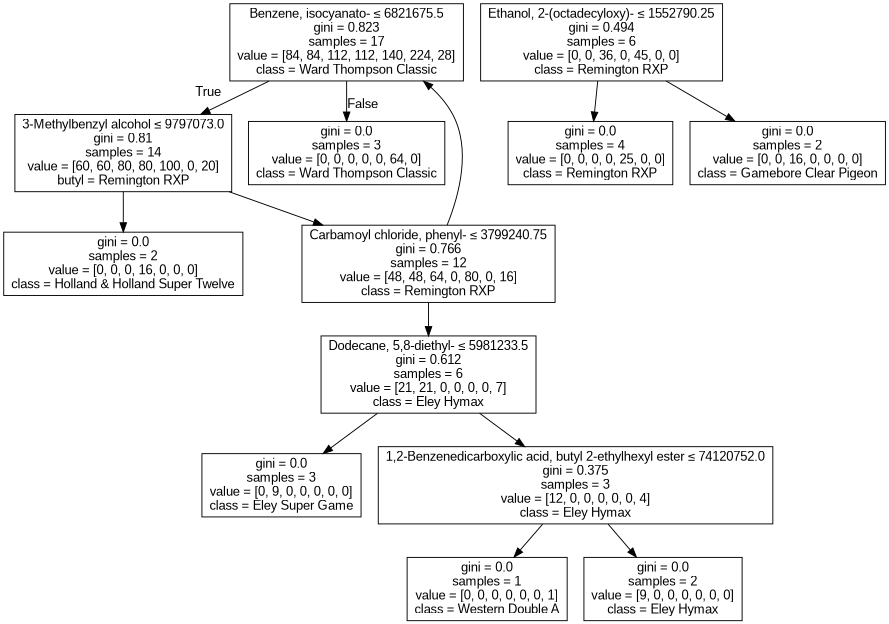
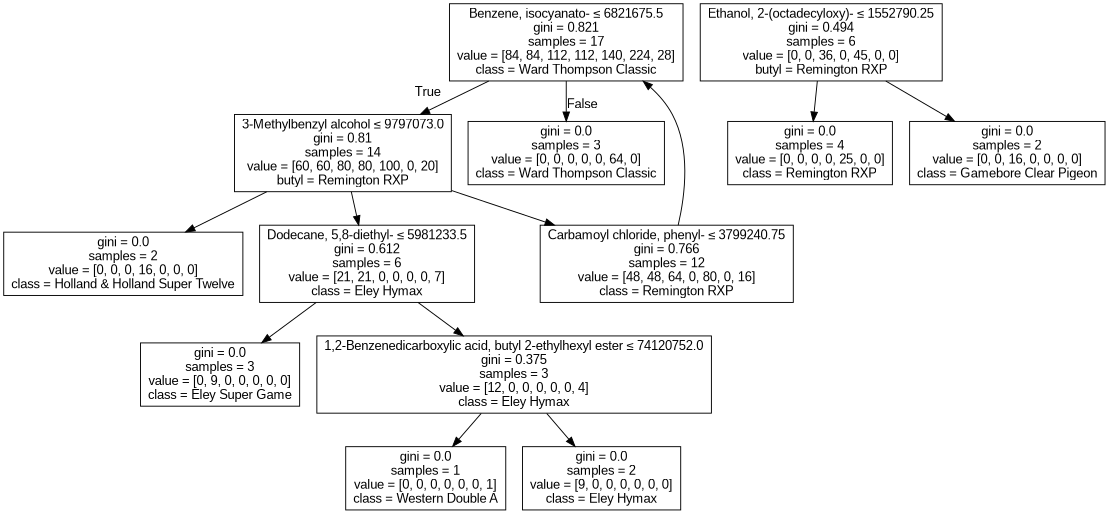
  digraph {
    fontname="Liberation Sans"
    node [fontname="Liberation Sans" shape=box]
    edge [fontname="Liberation Sans"]
-   n1 [label=<Benzene, isocyanato- &le; 6821675.5<br/>gini = 0.823<br/>samples = 17<br/>value = [84, 84, 112, 112, 140, 224, 28]<br/>class = Ward Thompson Classic>]
+   n1 [label=<Benzene, isocyanato- &le; 6821675.5<br/>gini = 0.821<br/>samples = 17<br/>value = [84, 84, 112, 112, 140, 224, 28]<br/>class = Ward Thompson Classic>]
    n2 [label=<3-Methylbenzyl alcohol &le; 9797073.0<br/>gini = 0.81<br/>samples = 14<br/>value = [60, 60, 80, 80, 100, 0, 20]<br/>butyl = Remington RXP>]
    n3 [label=<gini = 0.0<br/>samples = 3<br/>value = [0, 0, 0, 0, 0, 64, 0]<br/>class = Ward Thompson Classic>]
    n4 [label=<Carbamoyl chloride, phenyl- &le; 3799240.75<br/>gini = 0.766<br/>samples = 12<br/>value = [48, 48, 64, 0, 80, 0, 16]<br/>class = Remington RXP>]
    n5 [label=<gini = 0.0<br/>samples = 2<br/>value = [0, 0, 0, 16, 0, 0, 0]<br/>class = Holland &amp; Holland Super Twelve>]
    n6 [label=<Dodecane, 5,8-diethyl- &le; 5981233.5<br/>gini = 0.612<br/>samples = 6<br/>value = [21, 21, 0, 0, 0, 0, 7]<br/>class = Eley Hymax>]
-   n7 [label=<Ethanol, 2-(octadecyloxy)- &le; 1552790.25<br/>gini = 0.494<br/>samples = 6<br/>value = [0, 0, 36, 0, 45, 0, 0]<br/>class = Remington RXP>]
+   n7 [label=<Ethanol, 2-(octadecyloxy)- &le; 1552790.25<br/>gini = 0.494<br/>samples = 6<br/>value = [0, 0, 36, 0, 45, 0, 0]<br/>butyl = Remington RXP>]
    n8 [label=<gini = 0.0<br/>samples = 4<br/>value = [0, 0, 0, 0, 25, 0, 0]<br/>class = Remington RXP>]
    n9 [label=<gini = 0.0<br/>samples = 2<br/>value = [0, 0, 16, 0, 0, 0, 0]<br/>class = Gamebore Clear Pigeon>]
    n10 [label=<gini = 0.0<br/>samples = 3<br/>value = [0, 9, 0, 0, 0, 0, 0]<br/>class = Eley Super Game>]
    n11 [label=<1,2-Benzenedicarboxylic acid, butyl 2-ethylhexyl ester &le; 74120752.0<br/>gini = 0.375<br/>samples = 3<br/>value = [12, 0, 0, 0, 0, 0, 4]<br/>class = Eley Hymax>]
    n12 [label=<gini = 0.0<br/>samples = 1<br/>value = [0, 0, 0, 0, 0, 0, 1]<br/>class = Western Double A>]
    n13 [label=<gini = 0.0<br/>samples = 2<br/>value = [9, 0, 0, 0, 0, 0, 0]<br/>class = Eley Hymax>]
    n1 -> n2 [headlabel=True labelangle=45 labeldistance=2.5]
    n1 -> n3 [headlabel=False labelangle=-45 labeldistance=2.5]
    n2 -> n4
    n2 -> n5
    n4 -> n1
-   n4 -> n6
+   n2 -> n6
    n6 -> n10
    n6 -> n11
    n7 -> n8
    n7 -> n9
    n11 -> n12
    n11 -> n13
  }
